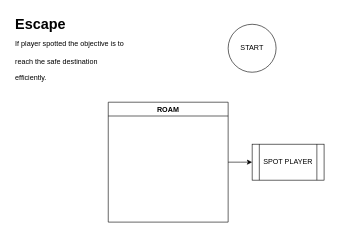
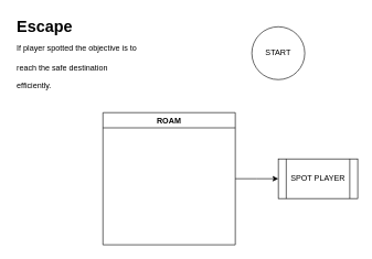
  <mxCell id="0" />
  <mxCell id="1" parent="0" />
  <mxCell id="2" value="START" style="ellipse;whiteSpace=wrap;html=1;aspect=fixed;" vertex="1" parent="1"><mxGeometry x="380" y="40" width="80" height="80" as="geometry" /></mxCell>
  <mxCell id="3" value="&lt;h1&gt;&lt;span style=&quot;background-color: initial;&quot;&gt;Escape&lt;br&gt;&lt;/span&gt;&lt;span style=&quot;font-size: 12px; font-weight: 400;&quot;&gt;If player spotted the objective is to reach the safe destination efficiently.&lt;/span&gt;&lt;/h1&gt;" style="text;html=1;strokeColor=none;fillColor=none;spacing=5;spacingTop=-20;whiteSpace=wrap;overflow=hidden;rounded=0;" vertex="1" parent="1"><mxGeometry x="20" y="20" width="190" height="120" as="geometry" /></mxCell>
  <mxCell id="4" style="edgeStyle=orthogonalEdgeStyle;rounded=0;orthogonalLoop=1;jettySize=auto;html=1;entryX=0;entryY=0.5;entryDx=0;entryDy=0;" edge="1" parent="1" source="5"><mxGeometry relative="1" as="geometry"><mxPoint x="420" y="270" as="targetPoint" /></mxGeometry></mxCell>
- <mxCell id="5" value="ROAM" style="swimlane;whiteSpace=wrap;html=1;" vertex="1" parent="1"><mxGeometry x="180" y="170" width="200" height="200" as="geometry" /></mxCell>
+ <mxCell id="5" value="ROAM" style="swimlane;whiteSpace=wrap;html=1;" vertex="1" parent="1"><mxGeometry x="155" y="170" width="200" height="200" as="geometry" /></mxCell>
  <mxCell id="6" value="SPOT PLAYER" style="shape=process;whiteSpace=wrap;html=1;backgroundOutline=1;" vertex="1" parent="1"><mxGeometry x="420" y="240" width="120" height="60" as="geometry" /></mxCell>
